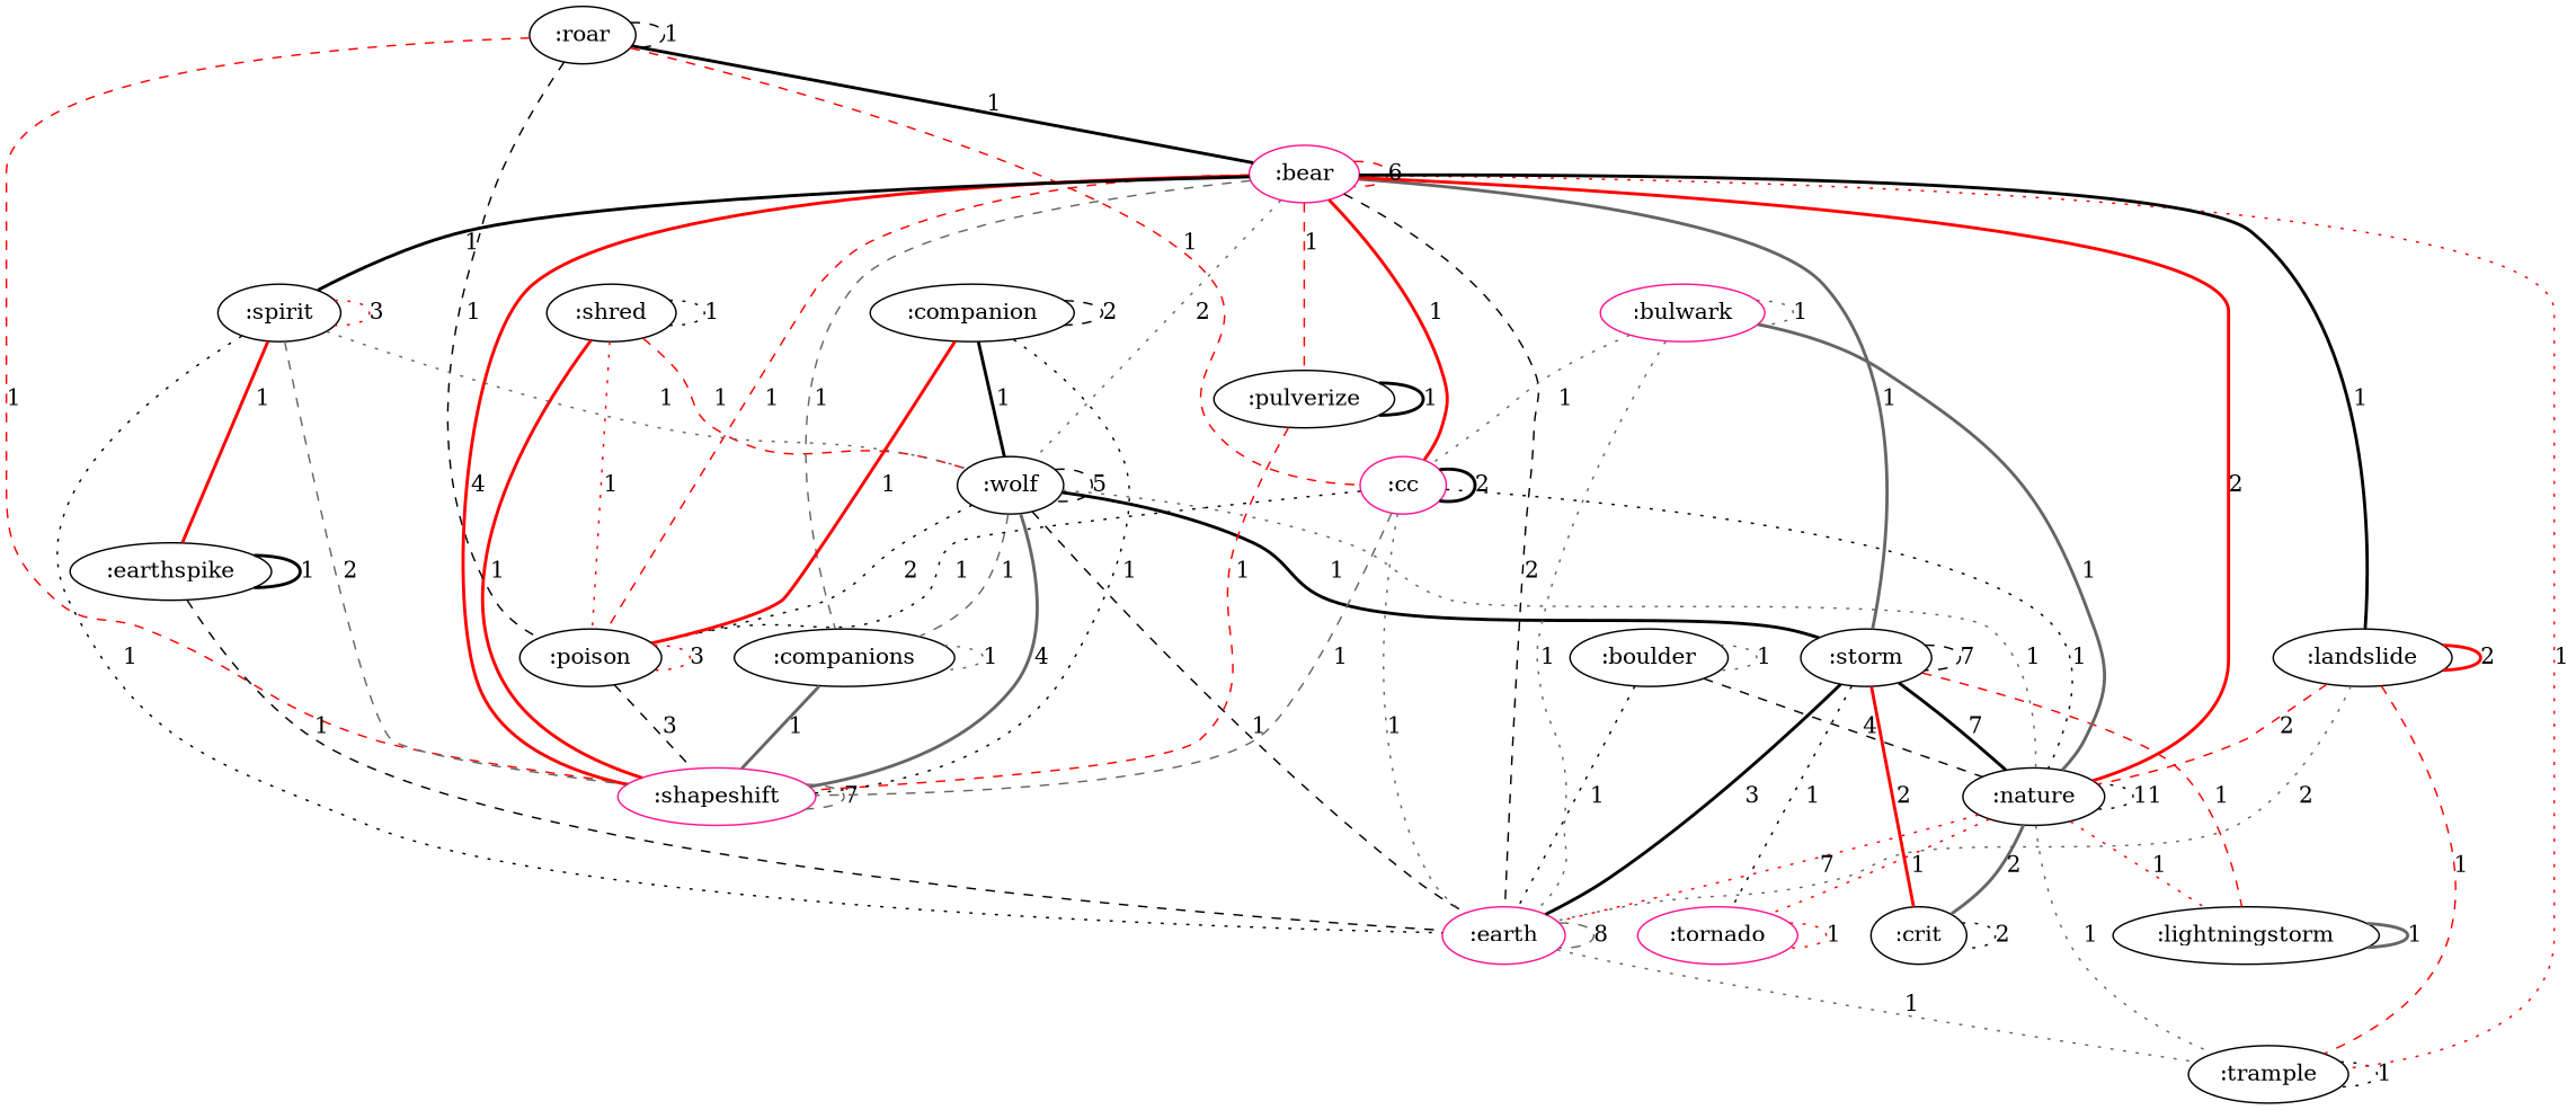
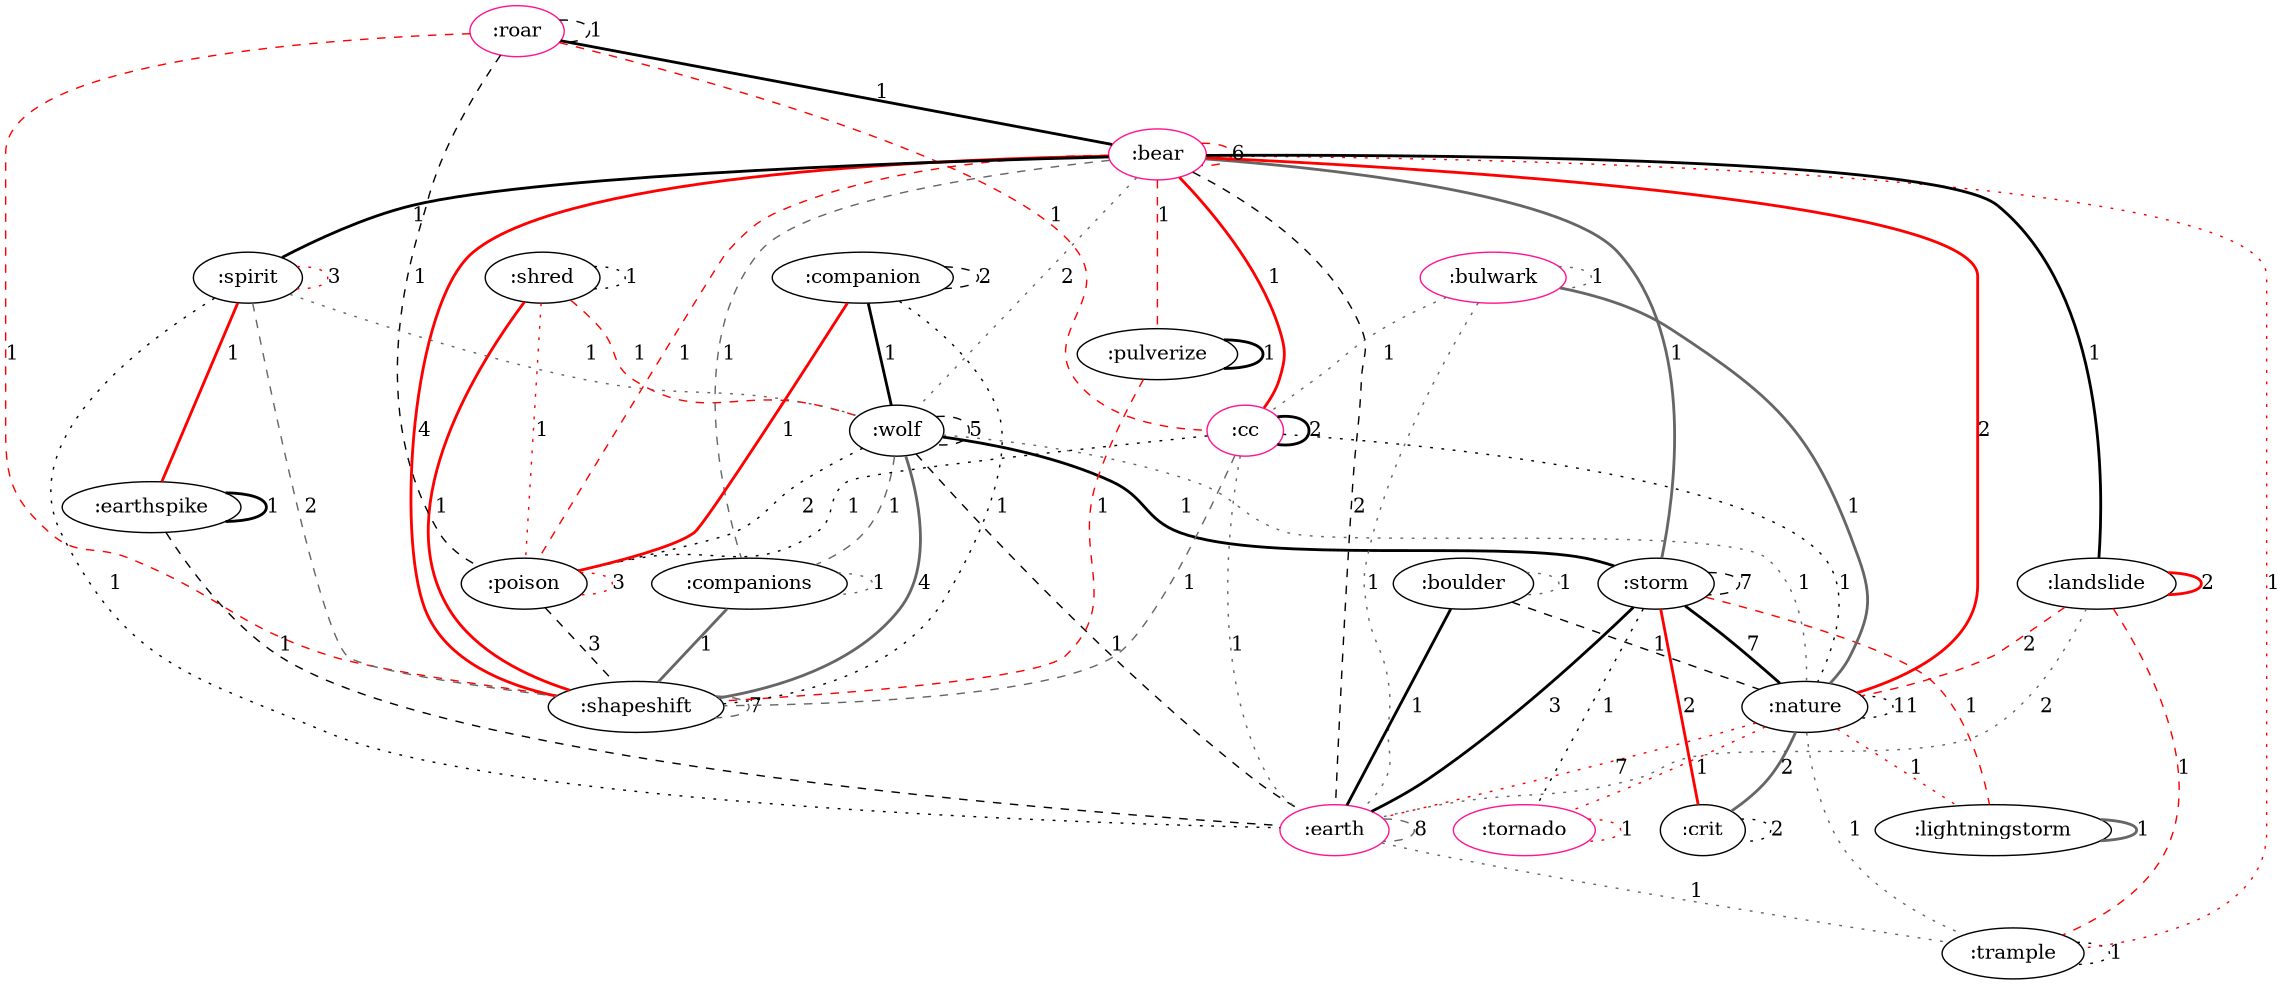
  graph {
    node [color=black]
    edge [color=black style=dotted]
    ":shred"
    ":wolf"
-   ":shapeshift" [color=deeppink]
+   ":shapeshift"
    ":poison"
    ":storm"
    ":companions"
    ":nature"
    ":earth" [color=deeppink]
    ":lightningstorm"
    ":crit"
    ":tornado" [color=deeppink]
    ":trample"
-   ":roar"
+   ":roar" [color=deeppink]
    ":bear" [color=deeppink]
    ":cc" [color=deeppink]
    ":spirit"
    ":pulverize"
    ":landslide"
    ":earthspike"
    ":bulwark" [color=deeppink]
    ":companion"
    ":boulder"
    ":shred" -- ":shred" [label=1]
    ":shred" -- ":wolf" [color=red label=1 style=dashed]
    ":shred" -- ":shapeshift" [color=red label=1 style=bold]
    ":shred" -- ":poison" [color=red label=1]
    ":wolf" -- ":wolf" [label=5 style=dashed]
    ":wolf" -- ":shapeshift" [color=gray40 label=4 style=bold]
    ":wolf" -- ":poison" [label=2]
    ":wolf" -- ":storm" [label=1 style=bold]
    ":wolf" -- ":companions" [color=gray40 label=1 style=dashed]
    ":wolf" -- ":nature" [color=gray40 label=1]
    ":wolf" -- ":earth" [label=1 style=dashed]
    ":shapeshift" -- ":shapeshift" [color=gray40 label=7 style=dashed]
    ":poison" -- ":shapeshift" [label=3 style=dashed]
    ":poison" -- ":poison" [color=red label=3]
    ":storm" -- ":storm" [label=7 style=dashed]
    ":storm" -- ":nature" [label=7 style=bold]
    ":storm" -- ":earth" [label=3 style=bold]
    ":storm" -- ":lightningstorm" [color=red label=1 style=dashed]
    ":storm" -- ":crit" [color=red label=2 style=bold]
    ":storm" -- ":tornado" [label=1]
    ":companions" -- ":shapeshift" [color=gray40 label=1 style=bold]
    ":companions" -- ":companions" [color=gray40 label=1]
    ":nature" -- ":nature" [label=11]
    ":nature" -- ":earth" [color=red label=7]
    ":nature" -- ":lightningstorm" [color=red label=1]
    ":nature" -- ":crit" [color=gray40 label=2 style=bold]
    ":nature" -- ":tornado" [color=red label=1]
    ":nature" -- ":trample" [color=gray40 label=1]
    ":earth" -- ":earth" [color=gray40 label=8 style=dashed]
    ":earth" -- ":trample" [color=gray40 label=1]
    ":lightningstorm" -- ":lightningstorm" [color=gray40 label=1 style=bold]
    ":crit" -- ":crit" [label=2]
    ":tornado" -- ":tornado" [color=red label=1]
    ":trample" -- ":trample" [label=1]
    ":roar" -- ":shapeshift" [color=red label=1 style=dashed]
    ":roar" -- ":poison" [label=1 style=dashed]
    ":roar" -- ":roar" [label=1 style=dashed]
    ":roar" -- ":bear" [label=1 style=bold]
    ":roar" -- ":cc" [color=red label=1 style=dashed]
    ":bear" -- ":wolf" [color=gray40 label=2]
    ":bear" -- ":shapeshift" [color=red label=4 style=bold]
    ":bear" -- ":poison" [color=red label=1 style=dashed]
    ":bear" -- ":storm" [color=gray40 label=1 style=bold]
    ":bear" -- ":companions" [color=gray40 label=1 style=dashed]
    ":bear" -- ":nature" [color=red label=2 style=bold]
    ":bear" -- ":earth" [label=2 style=dashed]
    ":bear" -- ":trample" [color=red label=1]
    ":bear" -- ":bear" [color=red label=6 style=dashed]
    ":bear" -- ":cc" [color=red label=1 style=bold]
    ":bear" -- ":spirit" [label=1 style=bold]
    ":bear" -- ":pulverize" [color=red label=1 style=dashed]
    ":bear" -- ":landslide" [label=1 style=bold]
    ":cc" -- ":shapeshift" [color=gray40 label=1 style=dashed]
    ":cc" -- ":poison" [label=1]
    ":cc" -- ":nature" [label=1]
    ":cc" -- ":earth" [color=gray40 label=1]
    ":cc" -- ":cc" [label=2 style=bold]
    ":spirit" -- ":wolf" [color=gray40 label=1]
    ":spirit" -- ":shapeshift" [color=gray40 label=2 style=dashed]
    ":spirit" -- ":earth" [label=1]
    ":spirit" -- ":spirit" [color=red label=3]
    ":spirit" -- ":earthspike" [color=red label=1 style=bold]
    ":pulverize" -- ":shapeshift" [color=red label=1 style=dashed]
    ":pulverize" -- ":pulverize" [label=1 style=bold]
    ":landslide" -- ":nature" [color=red label=2 style=dashed]
    ":landslide" -- ":earth" [color=gray40 label=2]
    ":landslide" -- ":trample" [color=red label=1 style=dashed]
    ":landslide" -- ":landslide" [color=red label=2 style=bold]
    ":earthspike" -- ":earth" [label=1 style=dashed]
    ":earthspike" -- ":earthspike" [label=1 style=bold]
    ":bulwark" -- ":nature" [color=gray40 label=1 style=bold]
    ":bulwark" -- ":earth" [color=gray40 label=1]
    ":bulwark" -- ":cc" [color=gray40 label=1]
    ":bulwark" -- ":bulwark" [color=gray40 label=1]
    ":companion" -- ":wolf" [label=1 style=bold]
    ":companion" -- ":shapeshift" [label=1]
    ":companion" -- ":poison" [color=red label=1 style=bold]
    ":companion" -- ":companion" [label=2 style=dashed]
-   ":boulder" -- ":nature" [label=4 style=dashed]
-   ":boulder" -- ":earth" [label=1]
+   ":boulder" -- ":nature" [label=1 style=dashed]
+   ":boulder" -- ":earth" [label=1 style=bold]
    ":boulder" -- ":boulder" [color=gray40 label=1]
  }
